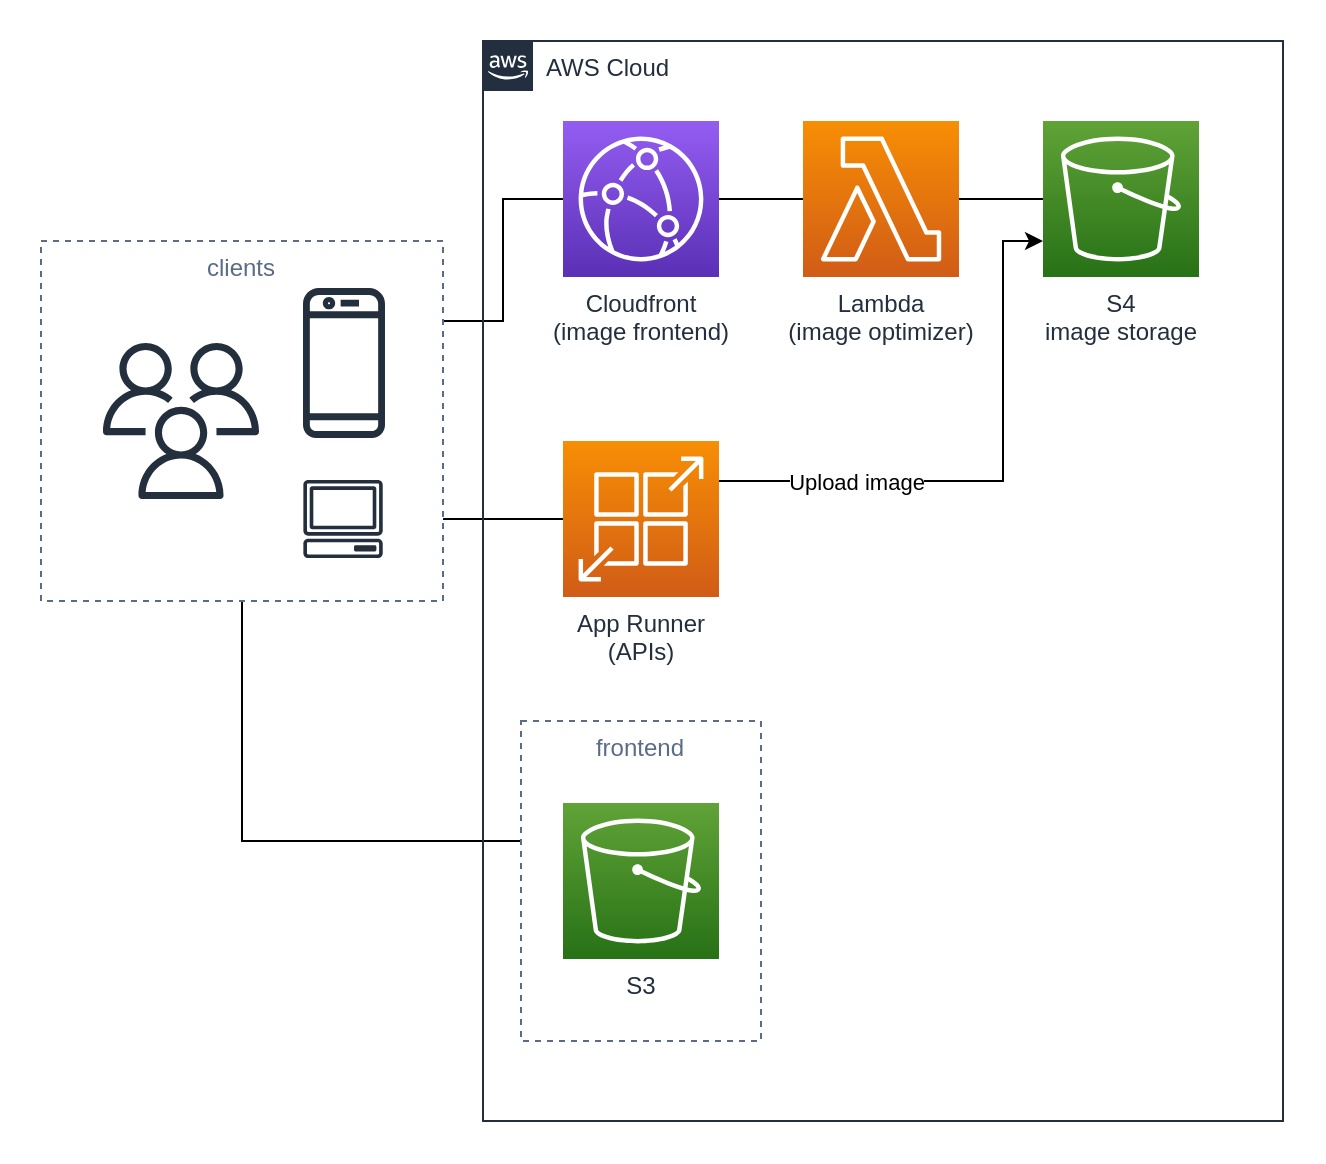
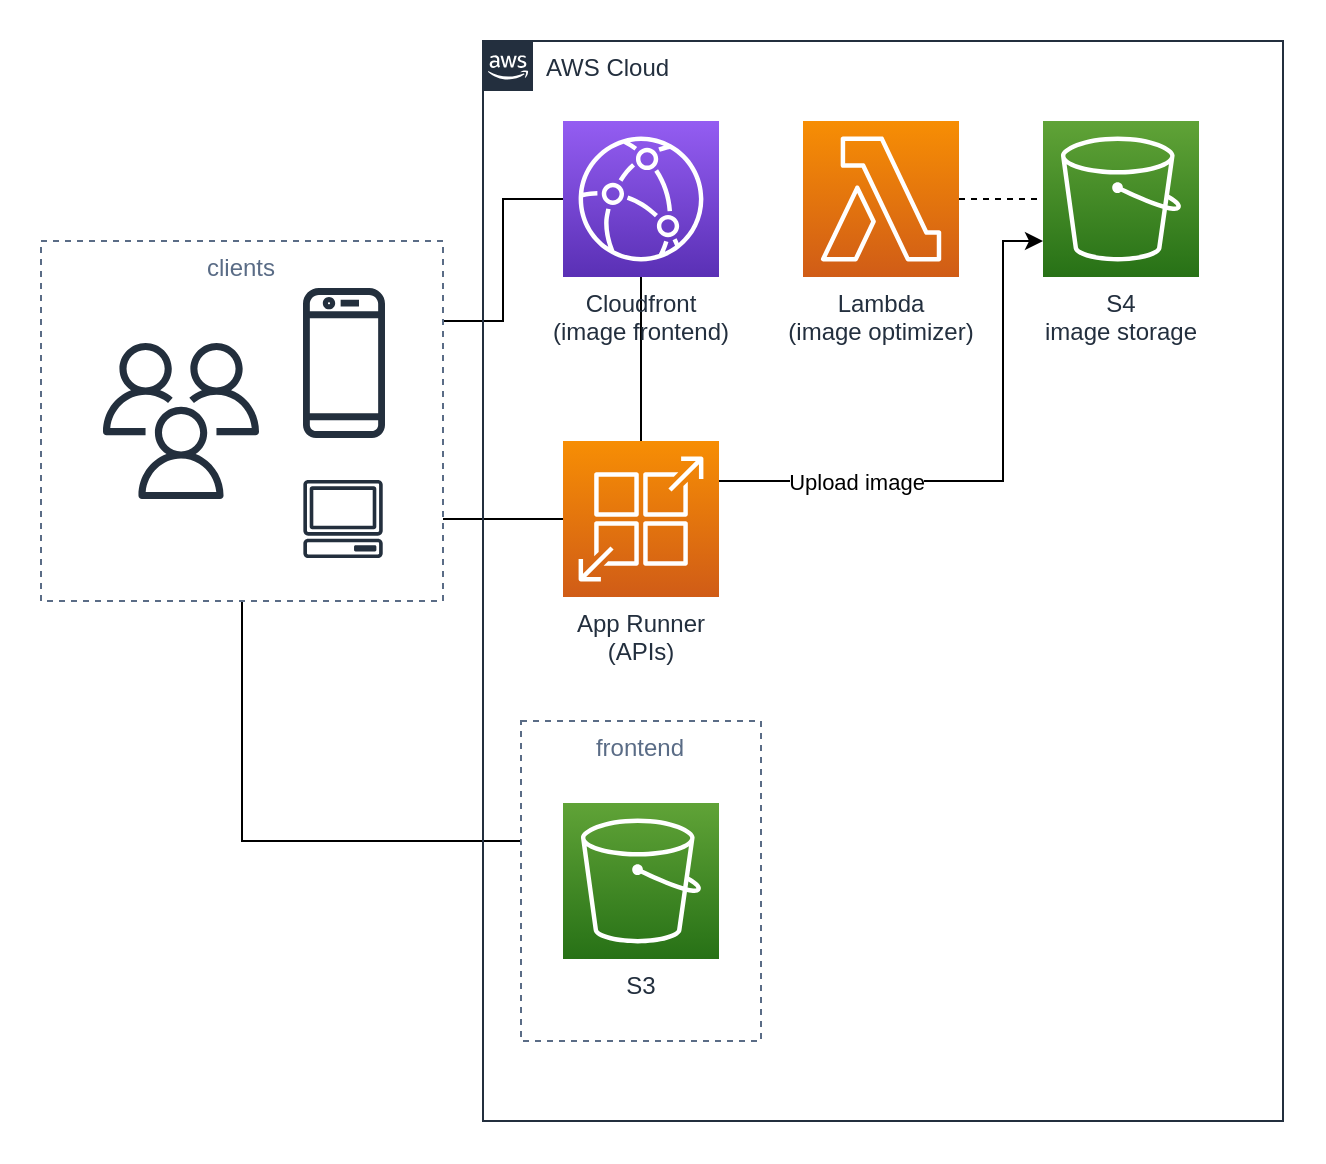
  <mxCell id="0" />
  <mxCell id="1" parent="0" />
  <mxCell id="2" style="edgeStyle=orthogonalEdgeStyle;rounded=0;orthogonalLoop=1;jettySize=auto;html=1;startArrow=none;startFill=0;endArrow=none;endFill=0;" edge="1" parent="1" source="5" target="10"><mxGeometry relative="1" as="geometry"><Array as="points"><mxPoint x="121" y="420" /></Array></mxGeometry></mxCell>
  <mxCell id="3" style="edgeStyle=orthogonalEdgeStyle;rounded=0;orthogonalLoop=1;jettySize=auto;html=1;startArrow=none;startFill=0;endArrow=none;endFill=0;" edge="1" parent="1" source="5" target="14"><mxGeometry relative="1" as="geometry"><Array as="points"><mxPoint x="241" y="259" /><mxPoint x="241" y="259" /></Array></mxGeometry></mxCell>
  <mxCell id="4" style="edgeStyle=orthogonalEdgeStyle;rounded=0;orthogonalLoop=1;jettySize=auto;html=1;startArrow=none;startFill=0;endArrow=none;endFill=0;" edge="1" parent="1" source="5" target="13"><mxGeometry relative="1" as="geometry"><Array as="points"><mxPoint x="251" y="160" /><mxPoint x="251" y="99" /></Array></mxGeometry></mxCell>
  <mxCell id="5" value="clients" style="fillColor=none;strokeColor=#5A6C86;dashed=1;verticalAlign=top;fontStyle=0;fontColor=#5A6C86;" vertex="1" parent="1"><mxGeometry x="20" y="120" width="201" height="180" as="geometry" /></mxCell>
  <mxCell id="6" value="" style="sketch=0;outlineConnect=0;fontColor=#232F3E;gradientColor=none;fillColor=#232F3D;strokeColor=none;dashed=0;verticalLabelPosition=bottom;verticalAlign=top;align=center;html=1;fontSize=12;fontStyle=0;aspect=fixed;pointerEvents=1;shape=mxgraph.aws4.users;" vertex="1" parent="1"><mxGeometry x="51" y="171" width="78" height="78" as="geometry" /></mxCell>
  <mxCell id="7" value="" style="sketch=0;outlineConnect=0;fontColor=#232F3E;gradientColor=none;fillColor=#232F3D;strokeColor=none;dashed=0;verticalLabelPosition=bottom;verticalAlign=top;align=center;html=1;fontSize=12;fontStyle=0;aspect=fixed;pointerEvents=1;shape=mxgraph.aws4.client;" vertex="1" parent="1"><mxGeometry x="151" y="239.5" width="40.04" height="39" as="geometry" /></mxCell>
  <mxCell id="8" value="" style="sketch=0;outlineConnect=0;fontColor=#232F3E;gradientColor=none;fillColor=#232F3D;strokeColor=none;dashed=0;verticalLabelPosition=bottom;verticalAlign=top;align=center;html=1;fontSize=12;fontStyle=0;aspect=fixed;pointerEvents=1;shape=mxgraph.aws4.mobile_client;" vertex="1" parent="1"><mxGeometry x="151" y="142" width="41" height="78" as="geometry" /></mxCell>
  <mxCell id="9" value="AWS Cloud" style="points=[[0,0],[0.25,0],[0.5,0],[0.75,0],[1,0],[1,0.25],[1,0.5],[1,0.75],[1,1],[0.75,1],[0.5,1],[0.25,1],[0,1],[0,0.75],[0,0.5],[0,0.25]];outlineConnect=0;gradientColor=none;html=1;whiteSpace=wrap;fontSize=12;fontStyle=0;container=1;pointerEvents=0;collapsible=0;recursiveResize=0;shape=mxgraph.aws4.group;grIcon=mxgraph.aws4.group_aws_cloud_alt;strokeColor=#232F3E;fillColor=none;verticalAlign=top;align=left;spacingLeft=30;fontColor=#232F3E;dashed=0;" vertex="1" parent="1"><mxGeometry x="241" y="20" width="400" height="540" as="geometry" /></mxCell>
  <mxCell id="10" value="frontend" style="fillColor=none;strokeColor=#5A6C86;dashed=1;verticalAlign=top;fontStyle=0;fontColor=#5A6C86;" vertex="1" parent="9"><mxGeometry x="19" y="340" width="120" height="160" as="geometry" /></mxCell>
  <mxCell id="11" value="S3" style="sketch=0;points=[[0,0,0],[0.25,0,0],[0.5,0,0],[0.75,0,0],[1,0,0],[0,1,0],[0.25,1,0],[0.5,1,0],[0.75,1,0],[1,1,0],[0,0.25,0],[0,0.5,0],[0,0.75,0],[1,0.25,0],[1,0.5,0],[1,0.75,0]];outlineConnect=0;fontColor=#232F3E;gradientColor=#60A337;gradientDirection=north;fillColor=#277116;strokeColor=#ffffff;dashed=0;verticalLabelPosition=bottom;verticalAlign=top;align=center;html=1;fontSize=12;fontStyle=0;aspect=fixed;shape=mxgraph.aws4.resourceIcon;resIcon=mxgraph.aws4.s3;" vertex="1" parent="9"><mxGeometry x="40" y="381" width="78" height="78" as="geometry" /></mxCell>
- <mxCell id="12" value="" style="edgeStyle=orthogonalEdgeStyle;rounded=0;orthogonalLoop=1;jettySize=auto;html=1;startArrow=none;startFill=0;endArrow=none;endFill=0;" edge="1" parent="9" source="13" target="19"><mxGeometry relative="1" as="geometry" /></mxCell>
+ <mxCell id="12" value="" style="edgeStyle=orthogonalEdgeStyle;rounded=0;orthogonalLoop=1;jettySize=auto;html=1;startArrow=none;startFill=0;endArrow=none;endFill=0;" edge="1" parent="9" source="13" target="14"><mxGeometry relative="1" as="geometry" /></mxCell>
  <mxCell id="13" value="Cloudfront&lt;br&gt;(image frontend)" style="sketch=0;points=[[0,0,0],[0.25,0,0],[0.5,0,0],[0.75,0,0],[1,0,0],[0,1,0],[0.25,1,0],[0.5,1,0],[0.75,1,0],[1,1,0],[0,0.25,0],[0,0.5,0],[0,0.75,0],[1,0.25,0],[1,0.5,0],[1,0.75,0]];outlineConnect=0;fontColor=#232F3E;gradientColor=#945DF2;gradientDirection=north;fillColor=#5A30B5;strokeColor=#ffffff;dashed=0;verticalLabelPosition=bottom;verticalAlign=top;align=center;html=1;fontSize=12;fontStyle=0;aspect=fixed;shape=mxgraph.aws4.resourceIcon;resIcon=mxgraph.aws4.cloudfront;" vertex="1" parent="9"><mxGeometry x="40" y="40" width="78" height="78" as="geometry" /></mxCell>
  <mxCell id="14" value="App Runner&lt;br&gt;(APIs)" style="sketch=0;points=[[0,0,0],[0.25,0,0],[0.5,0,0],[0.75,0,0],[1,0,0],[0,1,0],[0.25,1,0],[0.5,1,0],[0.75,1,0],[1,1,0],[0,0.25,0],[0,0.5,0],[0,0.75,0],[1,0.25,0],[1,0.5,0],[1,0.75,0]];outlineConnect=0;fontColor=#232F3E;gradientColor=#F78E04;gradientDirection=north;fillColor=#D05C17;strokeColor=#ffffff;dashed=0;verticalLabelPosition=bottom;verticalAlign=top;align=center;html=1;fontSize=12;fontStyle=0;aspect=fixed;shape=mxgraph.aws4.resourceIcon;resIcon=mxgraph.aws4.app_runner;" vertex="1" parent="9"><mxGeometry x="40" y="200" width="78" height="78" as="geometry" /></mxCell>
  <mxCell id="15" value="S4&lt;br&gt;image storage" style="sketch=0;points=[[0,0,0],[0.25,0,0],[0.5,0,0],[0.75,0,0],[1,0,0],[0,1,0],[0.25,1,0],[0.5,1,0],[0.75,1,0],[1,1,0],[0,0.25,0],[0,0.5,0],[0,0.75,0],[1,0.25,0],[1,0.5,0],[1,0.75,0]];outlineConnect=0;fontColor=#232F3E;gradientColor=#60A337;gradientDirection=north;fillColor=#277116;strokeColor=#ffffff;dashed=0;verticalLabelPosition=bottom;verticalAlign=top;align=center;html=1;fontSize=12;fontStyle=0;aspect=fixed;shape=mxgraph.aws4.resourceIcon;resIcon=mxgraph.aws4.s3;" vertex="1" parent="9"><mxGeometry x="280" y="40" width="78" height="78" as="geometry" /></mxCell>
  <mxCell id="16" style="edgeStyle=orthogonalEdgeStyle;rounded=0;orthogonalLoop=1;jettySize=auto;html=1;endArrow=classic;endFill=1;" edge="1" parent="9" source="14" target="15"><mxGeometry relative="1" as="geometry"><Array as="points"><mxPoint x="260" y="220" /><mxPoint x="260" y="100" /></Array></mxGeometry></mxCell>
  <mxCell id="17" value="Upload image" style="edgeLabel;html=1;align=center;verticalAlign=middle;resizable=0;points=[];" vertex="1" connectable="0" parent="16"><mxGeometry x="-0.341" relative="1" as="geometry"><mxPoint x="-25" as="offset" /></mxGeometry></mxCell>
- <mxCell id="18" value="" style="edgeStyle=orthogonalEdgeStyle;rounded=0;orthogonalLoop=1;jettySize=auto;html=1;startArrow=none;startFill=0;endArrow=none;endFill=0;" edge="1" parent="9" source="19" target="15"><mxGeometry relative="1" as="geometry"><Array as="points"><mxPoint x="260" y="79" /><mxPoint x="260" y="79" /></Array></mxGeometry></mxCell>
+ <mxCell id="18" value="" style="edgeStyle=orthogonalEdgeStyle;rounded=0;orthogonalLoop=1;jettySize=auto;html=1;startArrow=none;startFill=0;endArrow=none;endFill=0;dashed=1;" edge="1" parent="9" source="19" target="15"><mxGeometry relative="1" as="geometry"><Array as="points"><mxPoint x="260" y="79" /><mxPoint x="260" y="79" /></Array></mxGeometry></mxCell>
  <mxCell id="19" value="Lambda&lt;br&gt;(image optimizer)" style="sketch=0;points=[[0,0,0],[0.25,0,0],[0.5,0,0],[0.75,0,0],[1,0,0],[0,1,0],[0.25,1,0],[0.5,1,0],[0.75,1,0],[1,1,0],[0,0.25,0],[0,0.5,0],[0,0.75,0],[1,0.25,0],[1,0.5,0],[1,0.75,0]];outlineConnect=0;fontColor=#232F3E;gradientColor=#F78E04;gradientDirection=north;fillColor=#D05C17;strokeColor=#ffffff;dashed=0;verticalLabelPosition=bottom;verticalAlign=top;align=center;html=1;fontSize=12;fontStyle=0;aspect=fixed;shape=mxgraph.aws4.resourceIcon;resIcon=mxgraph.aws4.lambda;" vertex="1" parent="9"><mxGeometry x="160" y="40" width="78" height="78" as="geometry" /></mxCell>
